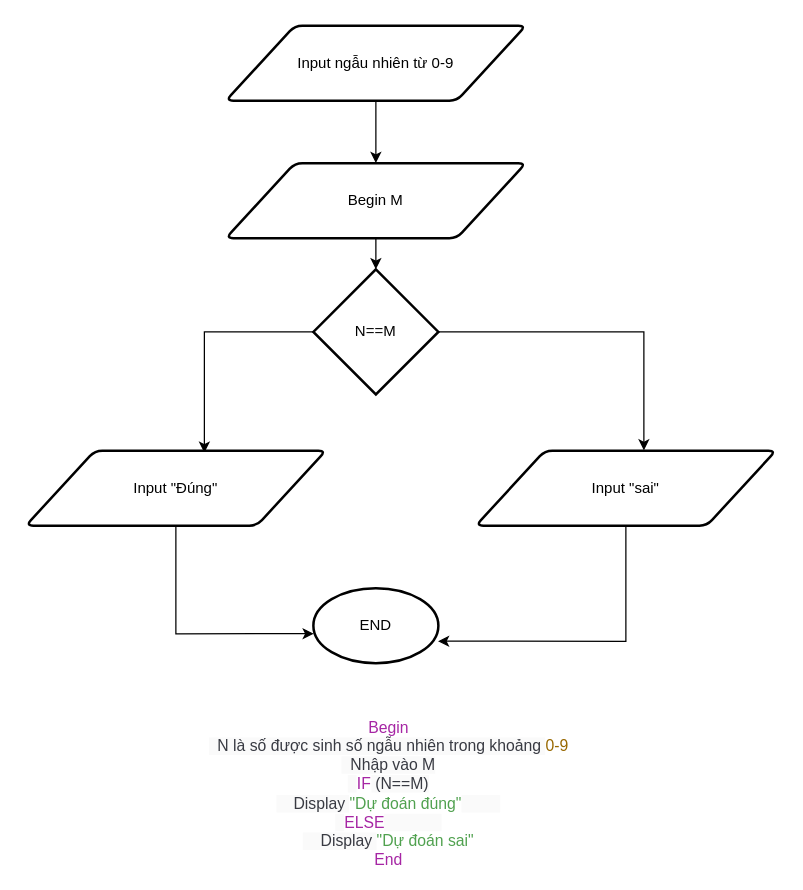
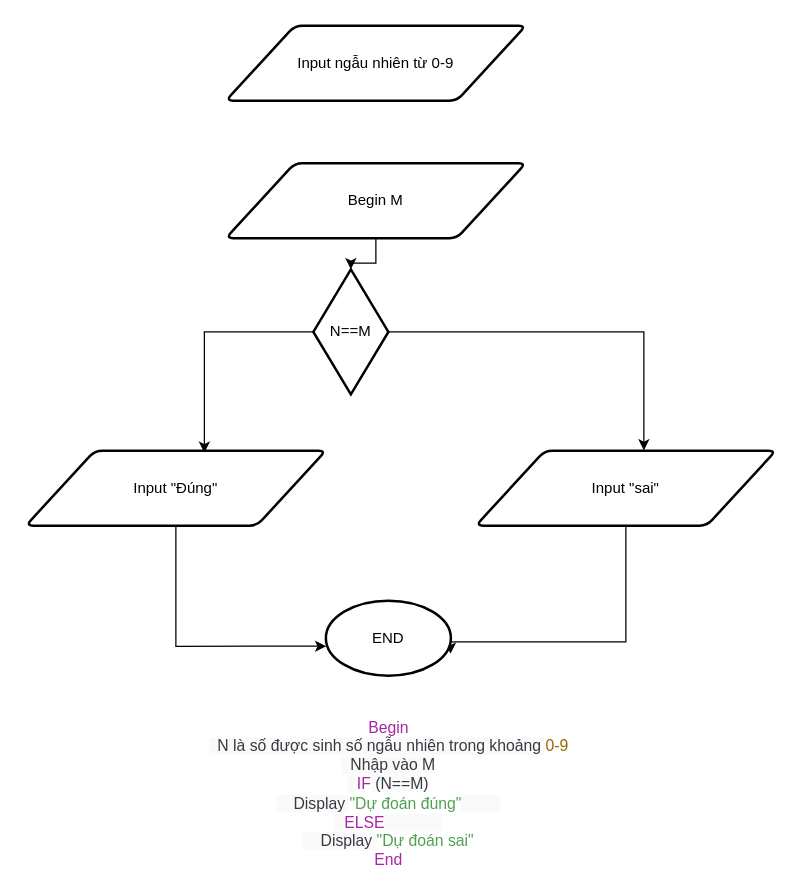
  <mxCell id="0" />
  <mxCell id="1" parent="0" />
- <mxCell id="2" style="edgeStyle=orthogonalEdgeStyle;rounded=0;orthogonalLoop=1;jettySize=auto;html=1;" parent="1" source="3" target="5" edge="1"><mxGeometry relative="1" as="geometry" /></mxCell>
  <mxCell id="3" value="Input ngẫu nhiên từ 0-9" style="shape=parallelogram;html=1;strokeWidth=2;perimeter=parallelogramPerimeter;whiteSpace=wrap;rounded=1;arcSize=12;size=0.23;" parent="1" vertex="1"><mxGeometry x="180" y="20" width="240" height="60" as="geometry" /></mxCell>
  <mxCell id="4" style="edgeStyle=orthogonalEdgeStyle;rounded=0;orthogonalLoop=1;jettySize=auto;html=1;" parent="1" source="5" target="8" edge="1"><mxGeometry relative="1" as="geometry" /></mxCell>
  <mxCell id="5" value="Begin M" style="shape=parallelogram;html=1;strokeWidth=2;perimeter=parallelogramPerimeter;whiteSpace=wrap;rounded=1;arcSize=12;size=0.23;" parent="1" vertex="1"><mxGeometry x="180" y="130" width="240" height="60" as="geometry" /></mxCell>
  <mxCell id="6" style="edgeStyle=orthogonalEdgeStyle;rounded=0;orthogonalLoop=1;jettySize=auto;html=1;entryX=0.595;entryY=0.03;entryDx=0;entryDy=0;entryPerimeter=0;" parent="1" source="8" target="10" edge="1"><mxGeometry relative="1" as="geometry"><Array as="points"><mxPoint x="163" y="265" /></Array></mxGeometry></mxCell>
  <mxCell id="7" style="edgeStyle=orthogonalEdgeStyle;rounded=0;orthogonalLoop=1;jettySize=auto;html=1;entryX=0.56;entryY=-0.003;entryDx=0;entryDy=0;entryPerimeter=0;" parent="1" source="8" target="12" edge="1"><mxGeometry relative="1" as="geometry" /></mxCell>
- <mxCell id="8" value="N==M" style="strokeWidth=2;html=1;shape=mxgraph.flowchart.decision;whiteSpace=wrap;" parent="1" vertex="1"><mxGeometry x="250" y="215" width="100" height="100" as="geometry" /></mxCell>
+ <mxCell id="8" value="N==M" style="strokeWidth=2;html=1;shape=mxgraph.flowchart.decision;whiteSpace=wrap;" parent="1" vertex="1"><mxGeometry x="250" y="215" width="60" height="100" as="geometry" /></mxCell>
  <mxCell id="9" style="edgeStyle=orthogonalEdgeStyle;rounded=0;orthogonalLoop=1;jettySize=auto;html=1;entryX=0.003;entryY=0.608;entryDx=0;entryDy=0;entryPerimeter=0;" parent="1" source="10" target="13" edge="1"><mxGeometry relative="1" as="geometry" /></mxCell>
  <mxCell id="10" value="Input &quot;Đúng&quot;" style="shape=parallelogram;html=1;strokeWidth=2;perimeter=parallelogramPerimeter;whiteSpace=wrap;rounded=1;arcSize=12;size=0.23;" parent="1" vertex="1"><mxGeometry x="20" y="360" width="240" height="60" as="geometry" /></mxCell>
  <mxCell id="11" style="edgeStyle=orthogonalEdgeStyle;rounded=0;orthogonalLoop=1;jettySize=auto;html=1;entryX=0.997;entryY=0.708;entryDx=0;entryDy=0;entryPerimeter=0;" parent="1" source="12" target="13" edge="1"><mxGeometry relative="1" as="geometry"><Array as="points"><mxPoint x="500" y="513" /></Array></mxGeometry></mxCell>
  <mxCell id="12" value="Input &quot;sai&quot;" style="shape=parallelogram;html=1;strokeWidth=2;perimeter=parallelogramPerimeter;whiteSpace=wrap;rounded=1;arcSize=12;size=0.23;" parent="1" vertex="1"><mxGeometry x="380" y="360" width="240" height="60" as="geometry" /></mxCell>
- <mxCell id="13" value="END" style="strokeWidth=2;html=1;shape=mxgraph.flowchart.start_1;whiteSpace=wrap;" parent="1" vertex="1"><mxGeometry x="250" y="470" width="100" height="60" as="geometry" /></mxCell>
+ <mxCell id="13" value="END" style="strokeWidth=2;html=1;shape=mxgraph.flowchart.start_1;whiteSpace=wrap;" parent="1" vertex="1"><mxGeometry x="260" y="480" width="100" height="60" as="geometry" /></mxCell>
  <mxCell id="14" value="&lt;span class=&quot;hljs-keyword&quot; style=&quot;box-sizing: border-box ; color: rgb(166 , 38 , 164) ; font-family: , &amp;#34;menlo&amp;#34; , &amp;#34;monaco&amp;#34; , &amp;#34;consolas&amp;#34; , &amp;#34;liberation mono&amp;#34; , &amp;#34;courier new&amp;#34; , monospace ; font-size: 12.6px ; text-align: left&quot;&gt;Begin&lt;/span&gt;&lt;br style=&quot;box-sizing: border-box ; color: rgb(56 , 58 , 66) ; font-family: , &amp;#34;menlo&amp;#34; , &amp;#34;monaco&amp;#34; , &amp;#34;consolas&amp;#34; , &amp;#34;liberation mono&amp;#34; , &amp;#34;courier new&amp;#34; , monospace ; font-size: 12.6px ; text-align: left&quot;&gt;&lt;span style=&quot;color: rgb(56 , 58 , 66) ; font-family: , &amp;#34;menlo&amp;#34; , &amp;#34;monaco&amp;#34; , &amp;#34;consolas&amp;#34; , &amp;#34;liberation mono&amp;#34; , &amp;#34;courier new&amp;#34; , monospace ; font-size: 12.6px ; text-align: left ; background-color: rgb(250 , 250 , 250)&quot;&gt;&amp;nbsp; N là số được sinh số ngẫu nhiên trong khoảng &lt;/span&gt;&lt;span class=&quot;hljs-number&quot; style=&quot;box-sizing: border-box ; color: rgb(152 , 104 , 1) ; font-family: , &amp;#34;menlo&amp;#34; , &amp;#34;monaco&amp;#34; , &amp;#34;consolas&amp;#34; , &amp;#34;liberation mono&amp;#34; , &amp;#34;courier new&amp;#34; , monospace ; font-size: 12.6px ; text-align: left&quot;&gt;0&lt;/span&gt;&lt;span class=&quot;hljs-number&quot; style=&quot;box-sizing: border-box ; color: rgb(152 , 104 , 1) ; font-family: , &amp;#34;menlo&amp;#34; , &amp;#34;monaco&amp;#34; , &amp;#34;consolas&amp;#34; , &amp;#34;liberation mono&amp;#34; , &amp;#34;courier new&amp;#34; , monospace ; font-size: 12.6px ; text-align: left&quot;&gt;-9&lt;/span&gt;&lt;br style=&quot;box-sizing: border-box ; color: rgb(56 , 58 , 66) ; font-family: , &amp;#34;menlo&amp;#34; , &amp;#34;monaco&amp;#34; , &amp;#34;consolas&amp;#34; , &amp;#34;liberation mono&amp;#34; , &amp;#34;courier new&amp;#34; , monospace ; font-size: 12.6px ; text-align: left&quot;&gt;&lt;span style=&quot;color: rgb(56 , 58 , 66) ; font-family: , &amp;#34;menlo&amp;#34; , &amp;#34;monaco&amp;#34; , &amp;#34;consolas&amp;#34; , &amp;#34;liberation mono&amp;#34; , &amp;#34;courier new&amp;#34; , monospace ; font-size: 12.6px ; text-align: left ; background-color: rgb(250 , 250 , 250)&quot;&gt;&amp;nbsp; Nhập vào M&lt;/span&gt;&lt;br style=&quot;box-sizing: border-box ; color: rgb(56 , 58 , 66) ; font-family: , &amp;#34;menlo&amp;#34; , &amp;#34;monaco&amp;#34; , &amp;#34;consolas&amp;#34; , &amp;#34;liberation mono&amp;#34; , &amp;#34;courier new&amp;#34; , monospace ; font-size: 12.6px ; text-align: left&quot;&gt;&lt;span style=&quot;color: rgb(56 , 58 , 66) ; font-family: , &amp;#34;menlo&amp;#34; , &amp;#34;monaco&amp;#34; , &amp;#34;consolas&amp;#34; , &amp;#34;liberation mono&amp;#34; , &amp;#34;courier new&amp;#34; , monospace ; font-size: 12.6px ; text-align: left ; background-color: rgb(250 , 250 , 250)&quot;&gt;&amp;nbsp; &lt;/span&gt;&lt;span class=&quot;hljs-keyword&quot; style=&quot;box-sizing: border-box ; color: rgb(166 , 38 , 164) ; font-family: , &amp;#34;menlo&amp;#34; , &amp;#34;monaco&amp;#34; , &amp;#34;consolas&amp;#34; , &amp;#34;liberation mono&amp;#34; , &amp;#34;courier new&amp;#34; , monospace ; font-size: 12.6px ; text-align: left&quot;&gt;IF&lt;/span&gt;&lt;span style=&quot;color: rgb(56 , 58 , 66) ; font-family: , &amp;#34;menlo&amp;#34; , &amp;#34;monaco&amp;#34; , &amp;#34;consolas&amp;#34; , &amp;#34;liberation mono&amp;#34; , &amp;#34;courier new&amp;#34; , monospace ; font-size: 12.6px ; text-align: left ; background-color: rgb(250 , 250 , 250)&quot;&gt; (N==M)&lt;/span&gt;&lt;br style=&quot;box-sizing: border-box ; color: rgb(56 , 58 , 66) ; font-family: , &amp;#34;menlo&amp;#34; , &amp;#34;monaco&amp;#34; , &amp;#34;consolas&amp;#34; , &amp;#34;liberation mono&amp;#34; , &amp;#34;courier new&amp;#34; , monospace ; font-size: 12.6px ; text-align: left&quot;&gt;&lt;span style=&quot;color: rgb(56 , 58 , 66) ; font-family: , &amp;#34;menlo&amp;#34; , &amp;#34;monaco&amp;#34; , &amp;#34;consolas&amp;#34; , &amp;#34;liberation mono&amp;#34; , &amp;#34;courier new&amp;#34; , monospace ; font-size: 12.6px ; text-align: left ; background-color: rgb(250 , 250 , 250)&quot;&gt;&amp;nbsp;&amp;nbsp;&amp;nbsp; Display &lt;/span&gt;&lt;span class=&quot;hljs-string&quot; style=&quot;box-sizing: border-box ; color: rgb(80 , 161 , 79) ; font-family: , &amp;#34;menlo&amp;#34; , &amp;#34;monaco&amp;#34; , &amp;#34;consolas&amp;#34; , &amp;#34;liberation mono&amp;#34; , &amp;#34;courier new&amp;#34; , monospace ; font-size: 12.6px ; text-align: left&quot;&gt;&quot;Dự đoán đúng&quot;&lt;/span&gt;&lt;span style=&quot;color: rgb(56 , 58 , 66) ; font-family: , &amp;#34;menlo&amp;#34; , &amp;#34;monaco&amp;#34; , &amp;#34;consolas&amp;#34; , &amp;#34;liberation mono&amp;#34; , &amp;#34;courier new&amp;#34; , monospace ; font-size: 12.6px ; text-align: left ; background-color: rgb(250 , 250 , 250)&quot;&gt;&amp;nbsp;&amp;nbsp;&amp;nbsp;&amp;nbsp;&amp;nbsp;&amp;nbsp;&amp;nbsp; &amp;nbsp;&lt;/span&gt;&lt;br style=&quot;box-sizing: border-box ; color: rgb(56 , 58 , 66) ; font-family: , &amp;#34;menlo&amp;#34; , &amp;#34;monaco&amp;#34; , &amp;#34;consolas&amp;#34; , &amp;#34;liberation mono&amp;#34; , &amp;#34;courier new&amp;#34; , monospace ; font-size: 12.6px ; text-align: left&quot;&gt;&lt;span style=&quot;color: rgb(56 , 58 , 66) ; font-family: , &amp;#34;menlo&amp;#34; , &amp;#34;monaco&amp;#34; , &amp;#34;consolas&amp;#34; , &amp;#34;liberation mono&amp;#34; , &amp;#34;courier new&amp;#34; , monospace ; font-size: 12.6px ; text-align: left ; background-color: rgb(250 , 250 , 250)&quot;&gt;&amp;nbsp; &lt;/span&gt;&lt;span class=&quot;hljs-keyword&quot; style=&quot;box-sizing: border-box ; color: rgb(166 , 38 , 164) ; font-family: , &amp;#34;menlo&amp;#34; , &amp;#34;monaco&amp;#34; , &amp;#34;consolas&amp;#34; , &amp;#34;liberation mono&amp;#34; , &amp;#34;courier new&amp;#34; , monospace ; font-size: 12.6px ; text-align: left&quot;&gt;ELSE&lt;/span&gt;&lt;span style=&quot;color: rgb(56 , 58 , 66) ; font-family: , &amp;#34;menlo&amp;#34; , &amp;#34;monaco&amp;#34; , &amp;#34;consolas&amp;#34; , &amp;#34;liberation mono&amp;#34; , &amp;#34;courier new&amp;#34; , monospace ; font-size: 12.6px ; text-align: left ; background-color: rgb(250 , 250 , 250)&quot;&gt;&amp;nbsp;&amp;nbsp;&amp;nbsp;&amp;nbsp;&amp;nbsp;&amp;nbsp;&amp;nbsp;&amp;nbsp;&amp;nbsp;&amp;nbsp;&amp;nbsp; &amp;nbsp;&lt;/span&gt;&lt;br style=&quot;box-sizing: border-box ; color: rgb(56 , 58 , 66) ; font-family: , &amp;#34;menlo&amp;#34; , &amp;#34;monaco&amp;#34; , &amp;#34;consolas&amp;#34; , &amp;#34;liberation mono&amp;#34; , &amp;#34;courier new&amp;#34; , monospace ; font-size: 12.6px ; text-align: left&quot;&gt;&lt;span style=&quot;color: rgb(56 , 58 , 66) ; font-family: , &amp;#34;menlo&amp;#34; , &amp;#34;monaco&amp;#34; , &amp;#34;consolas&amp;#34; , &amp;#34;liberation mono&amp;#34; , &amp;#34;courier new&amp;#34; , monospace ; font-size: 12.6px ; text-align: left ; background-color: rgb(250 , 250 , 250)&quot;&gt;&amp;nbsp;&amp;nbsp;&amp;nbsp; Display &lt;/span&gt;&lt;span class=&quot;hljs-string&quot; style=&quot;box-sizing: border-box ; color: rgb(80 , 161 , 79) ; font-family: , &amp;#34;menlo&amp;#34; , &amp;#34;monaco&amp;#34; , &amp;#34;consolas&amp;#34; , &amp;#34;liberation mono&amp;#34; , &amp;#34;courier new&amp;#34; , monospace ; font-size: 12.6px ; text-align: left&quot;&gt;&quot;Dự đoán sai&quot;&lt;/span&gt;&lt;span style=&quot;color: rgb(56 , 58 , 66) ; font-family: , &amp;#34;menlo&amp;#34; , &amp;#34;monaco&amp;#34; , &amp;#34;consolas&amp;#34; , &amp;#34;liberation mono&amp;#34; , &amp;#34;courier new&amp;#34; , monospace ; font-size: 12.6px ; text-align: left ; background-color: rgb(250 , 250 , 250)&quot;&gt; &lt;/span&gt;&lt;br style=&quot;box-sizing: border-box ; color: rgb(56 , 58 , 66) ; font-family: , &amp;#34;menlo&amp;#34; , &amp;#34;monaco&amp;#34; , &amp;#34;consolas&amp;#34; , &amp;#34;liberation mono&amp;#34; , &amp;#34;courier new&amp;#34; , monospace ; font-size: 12.6px ; text-align: left&quot;&gt;&lt;span class=&quot;hljs-keyword&quot; style=&quot;box-sizing: border-box ; color: rgb(166 , 38 , 164) ; font-family: , &amp;#34;menlo&amp;#34; , &amp;#34;monaco&amp;#34; , &amp;#34;consolas&amp;#34; , &amp;#34;liberation mono&amp;#34; , &amp;#34;courier new&amp;#34; , monospace ; font-size: 12.6px ; text-align: left&quot;&gt;End&lt;/span&gt;" style="text;html=1;align=center;verticalAlign=middle;resizable=0;points=[];autosize=1;" vertex="1" parent="1"><mxGeometry x="160" y="580" width="300" height="110" as="geometry" /></mxCell>
